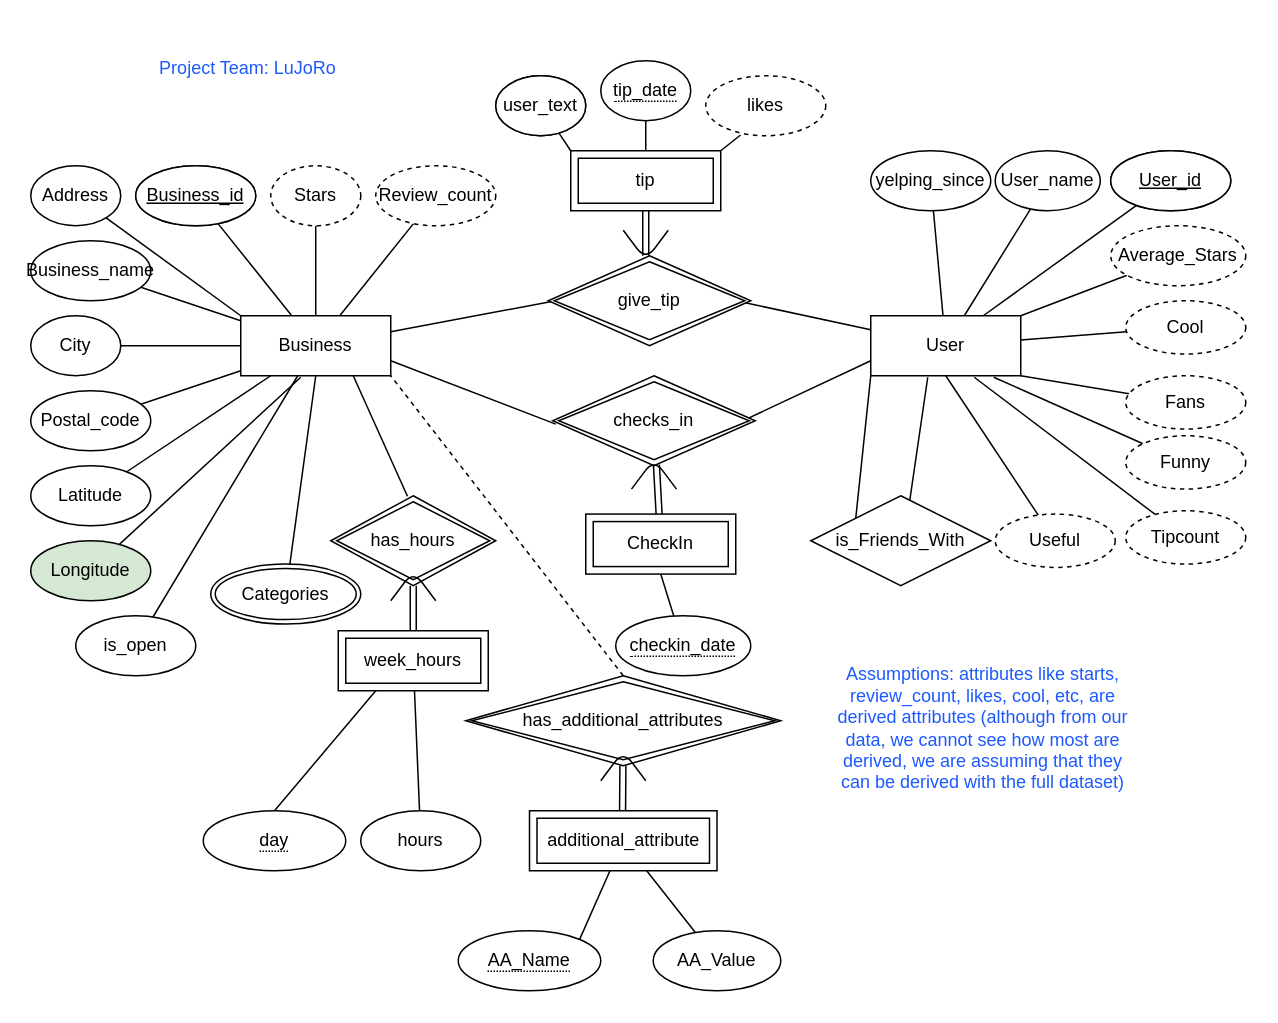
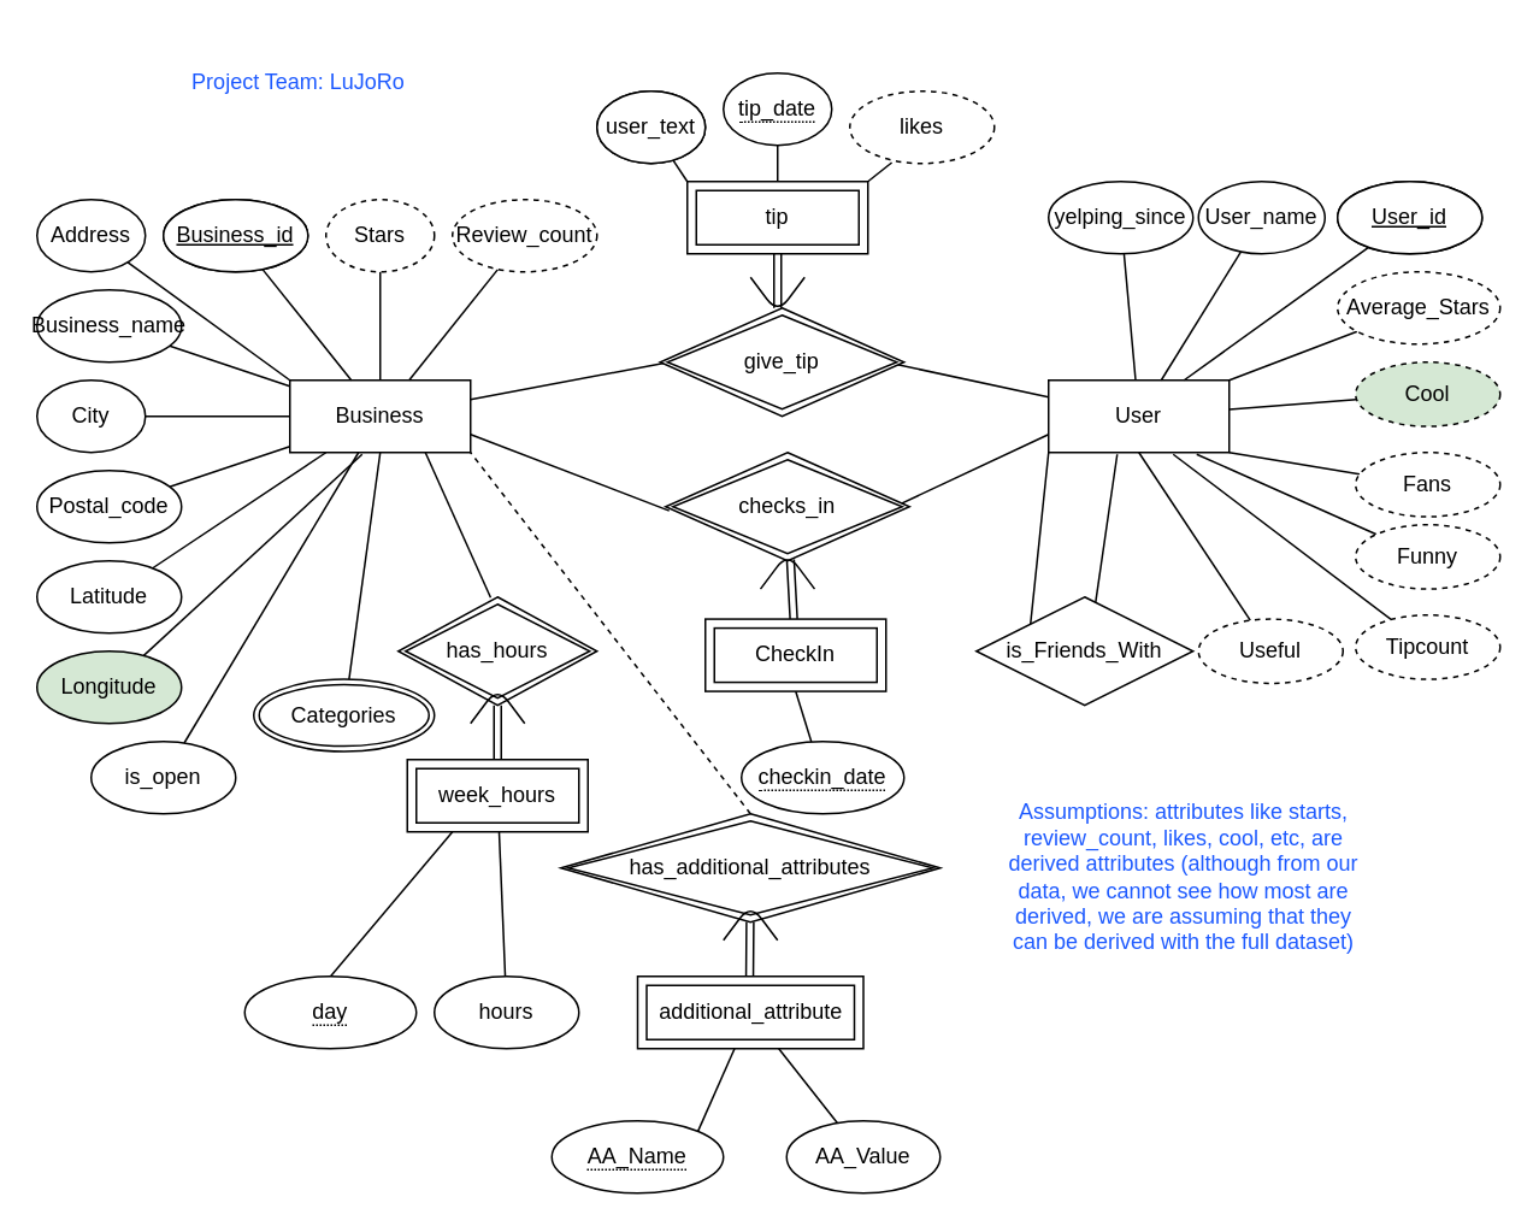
  <mxCell id="0" />
  <mxCell id="1" parent="0" />
  <mxCell id="2" style="edgeStyle=none;rounded=0;orthogonalLoop=1;jettySize=auto;html=1;entryX=0;entryY=0.5;entryDx=0;entryDy=0;endArrow=none;endFill=0;" parent="1" source="3" edge="1"><mxGeometry relative="1" as="geometry"><mxPoint x="370" y="200" as="targetPoint" /></mxGeometry></mxCell>
  <mxCell id="3" value="Business" style="whiteSpace=wrap;html=1;align=center;" parent="1" vertex="1"><mxGeometry x="160" y="210" width="100" height="40" as="geometry" /></mxCell>
  <mxCell id="4" value="" style="edgeStyle=none;rounded=0;orthogonalLoop=1;jettySize=auto;html=1;endArrow=none;endFill=0;" parent="1" source="5" target="3" edge="1"><mxGeometry relative="1" as="geometry" /></mxCell>
  <mxCell id="5" value="Business_name" style="ellipse;whiteSpace=wrap;html=1;align=center;" parent="1" vertex="1"><mxGeometry x="20" y="160" width="80" height="40" as="geometry" /></mxCell>
  <mxCell id="6" value="" style="edgeStyle=none;rounded=0;orthogonalLoop=1;jettySize=auto;html=1;endArrow=none;endFill=0;entryX=0;entryY=0;entryDx=0;entryDy=0;" parent="1" source="7" target="3" edge="1"><mxGeometry relative="1" as="geometry" /></mxCell>
  <mxCell id="7" value="Address" style="ellipse;whiteSpace=wrap;html=1;align=center;" parent="1" vertex="1"><mxGeometry x="20" y="110" width="60" height="40" as="geometry" /></mxCell>
  <mxCell id="8" value="" style="rounded=0;orthogonalLoop=1;jettySize=auto;html=1;endArrow=none;endFill=0;" parent="1" source="9" target="3" edge="1"><mxGeometry relative="1" as="geometry" /></mxCell>
  <mxCell id="9" value="&lt;u&gt;Business_id&lt;/u&gt;" style="ellipse;whiteSpace=wrap;html=1;align=center;" parent="1" vertex="1"><mxGeometry x="90" y="110" width="80" height="40" as="geometry" /></mxCell>
  <mxCell id="10" value="" style="edgeStyle=none;rounded=0;orthogonalLoop=1;jettySize=auto;html=1;endArrow=none;endFill=0;entryX=0;entryY=0.5;entryDx=0;entryDy=0;" parent="1" source="11" target="3" edge="1"><mxGeometry relative="1" as="geometry" /></mxCell>
  <mxCell id="11" value="City" style="ellipse;whiteSpace=wrap;html=1;align=center;" parent="1" vertex="1"><mxGeometry x="20" y="210" width="60" height="40" as="geometry" /></mxCell>
  <mxCell id="12" value="" style="edgeStyle=none;rounded=0;orthogonalLoop=1;jettySize=auto;html=1;endArrow=none;endFill=0;" parent="1" source="13" target="3" edge="1"><mxGeometry relative="1" as="geometry" /></mxCell>
  <mxCell id="13" value="Postal_code" style="ellipse;whiteSpace=wrap;html=1;align=center;" parent="1" vertex="1"><mxGeometry x="20" y="260" width="80" height="40" as="geometry" /></mxCell>
  <mxCell id="14" value="" style="edgeStyle=none;rounded=0;orthogonalLoop=1;jettySize=auto;html=1;endArrow=none;endFill=0;" parent="1" source="15" target="3" edge="1"><mxGeometry relative="1" as="geometry" /></mxCell>
  <mxCell id="15" value="Latitude" style="ellipse;whiteSpace=wrap;html=1;align=center;" parent="1" vertex="1"><mxGeometry x="20" y="310" width="80" height="40" as="geometry" /></mxCell>
  <mxCell id="16" style="edgeStyle=none;rounded=0;orthogonalLoop=1;jettySize=auto;html=1;endArrow=none;endFill=0;" parent="1" source="17" edge="1"><mxGeometry relative="1" as="geometry"><mxPoint x="200" y="251" as="targetPoint" /></mxGeometry></mxCell>
  <mxCell id="17" value="Longitude" style="ellipse;whiteSpace=wrap;html=1;align=center;fillColor=#d5e8d4;" parent="1" vertex="1"><mxGeometry x="20" y="360" width="80" height="40" as="geometry" /></mxCell>
  <mxCell id="18" value="" style="edgeStyle=none;rounded=0;orthogonalLoop=1;jettySize=auto;html=1;endArrow=none;endFill=0;" parent="1" source="19" target="3" edge="1"><mxGeometry relative="1" as="geometry" /></mxCell>
  <mxCell id="19" value="Stars" style="ellipse;whiteSpace=wrap;html=1;align=center;dashed=1;" parent="1" vertex="1"><mxGeometry x="180" y="110" width="60" height="40" as="geometry" /></mxCell>
  <mxCell id="20" value="" style="edgeStyle=none;rounded=0;orthogonalLoop=1;jettySize=auto;html=1;endArrow=none;endFill=0;" parent="1" source="21" target="3" edge="1"><mxGeometry relative="1" as="geometry" /></mxCell>
  <mxCell id="21" value="Review_count" style="ellipse;whiteSpace=wrap;html=1;align=center;dashed=1;" parent="1" vertex="1"><mxGeometry x="250" y="110" width="80" height="40" as="geometry" /></mxCell>
  <mxCell id="22" value="" style="edgeStyle=none;rounded=0;orthogonalLoop=1;jettySize=auto;html=1;endArrow=none;endFill=0;" parent="1" source="23" target="3" edge="1"><mxGeometry relative="1" as="geometry" /></mxCell>
  <mxCell id="23" value="is_open" style="ellipse;whiteSpace=wrap;html=1;align=center;" parent="1" vertex="1"><mxGeometry x="50" y="410" width="80" height="40" as="geometry" /></mxCell>
  <mxCell id="24" style="edgeStyle=none;rounded=0;orthogonalLoop=1;jettySize=auto;html=1;entryX=0.5;entryY=1;entryDx=0;entryDy=0;endArrow=none;endFill=0;" parent="1" source="25" target="3" edge="1"><mxGeometry relative="1" as="geometry" /></mxCell>
  <mxCell id="25" value="Categories" style="ellipse;shape=doubleEllipse;margin=3;whiteSpace=wrap;html=1;align=center;" parent="1" vertex="1"><mxGeometry x="140" y="375.56" width="100" height="40" as="geometry" /></mxCell>
  <mxCell id="26" style="edgeStyle=none;rounded=0;orthogonalLoop=1;jettySize=auto;html=1;entryX=1;entryY=0.5;entryDx=0;entryDy=0;endArrow=none;endFill=0;" parent="1" source="27" edge="1"><mxGeometry relative="1" as="geometry"><mxPoint x="490" y="200" as="targetPoint" /></mxGeometry></mxCell>
  <mxCell id="27" value="User" style="whiteSpace=wrap;html=1;align=center;" parent="1" vertex="1"><mxGeometry x="580" y="210" width="100" height="40" as="geometry" /></mxCell>
  <mxCell id="28" style="edgeStyle=none;rounded=0;orthogonalLoop=1;jettySize=auto;html=1;entryX=0.75;entryY=0;entryDx=0;entryDy=0;endArrow=none;endFill=0;" parent="1" source="29" target="27" edge="1"><mxGeometry relative="1" as="geometry" /></mxCell>
  <mxCell id="29" value="&lt;u&gt;User_id&lt;/u&gt;" style="ellipse;whiteSpace=wrap;html=1;align=center;" parent="1" vertex="1"><mxGeometry x="740" y="100" width="80" height="40" as="geometry" /></mxCell>
  <mxCell id="30" style="edgeStyle=none;rounded=0;orthogonalLoop=1;jettySize=auto;html=1;endArrow=none;endFill=0;" parent="1" source="31" target="27" edge="1"><mxGeometry relative="1" as="geometry" /></mxCell>
  <mxCell id="31" value="User_name" style="ellipse;whiteSpace=wrap;html=1;align=center;" parent="1" vertex="1"><mxGeometry x="663" y="100" width="70" height="40" as="geometry" /></mxCell>
  <mxCell id="32" style="edgeStyle=none;rounded=0;orthogonalLoop=1;jettySize=auto;html=1;entryX=1;entryY=0;entryDx=0;entryDy=0;endArrow=none;endFill=0;" parent="1" source="33" target="27" edge="1"><mxGeometry relative="1" as="geometry" /></mxCell>
  <mxCell id="33" value="Average_Stars" style="ellipse;whiteSpace=wrap;html=1;align=center;dashed=1;" parent="1" vertex="1"><mxGeometry x="740" y="150" width="90" height="40" as="geometry" /></mxCell>
  <mxCell id="34" value="" style="edgeStyle=none;rounded=0;orthogonalLoop=1;jettySize=auto;html=1;endArrow=none;endFill=0;" parent="1" source="35" target="27" edge="1"><mxGeometry relative="1" as="geometry" /></mxCell>
- <mxCell id="35" value="Cool" style="ellipse;whiteSpace=wrap;html=1;align=center;dashed=1;" parent="1" vertex="1"><mxGeometry x="750" y="200" width="80" height="35.56" as="geometry" /></mxCell>
+ <mxCell id="35" value="Cool" style="ellipse;whiteSpace=wrap;html=1;align=center;dashed=1;fillColor=#d5e8d4;" parent="1" vertex="1"><mxGeometry x="750" y="200" width="80" height="35.56" as="geometry" /></mxCell>
  <mxCell id="36" style="edgeStyle=none;rounded=0;orthogonalLoop=1;jettySize=auto;html=1;endArrow=none;endFill=0;" parent="1" source="37" target="27" edge="1"><mxGeometry relative="1" as="geometry" /></mxCell>
  <mxCell id="37" value="yelping_since" style="ellipse;whiteSpace=wrap;html=1;align=center;" parent="1" vertex="1"><mxGeometry x="580" y="100" width="80" height="40" as="geometry" /></mxCell>
  <mxCell id="38" style="edgeStyle=none;rounded=0;orthogonalLoop=1;jettySize=auto;html=1;entryX=1;entryY=1;entryDx=0;entryDy=0;endArrow=none;endFill=0;" parent="1" source="39" target="27" edge="1"><mxGeometry relative="1" as="geometry" /></mxCell>
  <mxCell id="39" value="Fans" style="ellipse;whiteSpace=wrap;html=1;align=center;dashed=1;" parent="1" vertex="1"><mxGeometry x="750" y="250" width="80" height="35.56" as="geometry" /></mxCell>
  <mxCell id="40" style="edgeStyle=none;rounded=0;orthogonalLoop=1;jettySize=auto;html=1;entryX=0.82;entryY=1.025;entryDx=0;entryDy=0;entryPerimeter=0;endArrow=none;endFill=0;" parent="1" source="41" target="27" edge="1"><mxGeometry relative="1" as="geometry" /></mxCell>
  <mxCell id="41" value="Funny" style="ellipse;whiteSpace=wrap;html=1;align=center;dashed=1;" parent="1" vertex="1"><mxGeometry x="750" y="290" width="80" height="35.56" as="geometry" /></mxCell>
  <mxCell id="42" style="edgeStyle=none;rounded=0;orthogonalLoop=1;jettySize=auto;html=1;endArrow=none;endFill=0;entryX=0.69;entryY=1.025;entryDx=0;entryDy=0;entryPerimeter=0;" parent="1" source="43" target="27" edge="1"><mxGeometry relative="1" as="geometry"><mxPoint x="638" y="250" as="targetPoint" /></mxGeometry></mxCell>
  <mxCell id="43" value="Tipcount" style="ellipse;whiteSpace=wrap;html=1;align=center;dashed=1;" parent="1" vertex="1"><mxGeometry x="750" y="340" width="80" height="35.56" as="geometry" /></mxCell>
  <mxCell id="44" style="edgeStyle=none;rounded=0;orthogonalLoop=1;jettySize=auto;html=1;entryX=0.5;entryY=1;entryDx=0;entryDy=0;endArrow=none;endFill=0;" parent="1" source="45" target="27" edge="1"><mxGeometry relative="1" as="geometry" /></mxCell>
  <mxCell id="45" value="Useful" style="ellipse;whiteSpace=wrap;html=1;align=center;dashed=1;" parent="1" vertex="1"><mxGeometry x="663" y="342.22" width="80" height="35.56" as="geometry" /></mxCell>
  <mxCell id="46" style="edgeStyle=none;rounded=0;orthogonalLoop=1;jettySize=auto;html=1;entryX=1;entryY=0.75;entryDx=0;entryDy=0;endArrow=none;endFill=0;exitX=0;exitY=0.5;exitDx=0;exitDy=0;" parent="1" target="3" edge="1"><mxGeometry relative="1" as="geometry"><mxPoint x="370" y="282.22" as="sourcePoint" /></mxGeometry></mxCell>
  <mxCell id="47" style="edgeStyle=none;rounded=0;orthogonalLoop=1;jettySize=auto;html=1;entryX=0;entryY=0.75;entryDx=0;entryDy=0;endArrow=none;endFill=0;exitX=1;exitY=0.5;exitDx=0;exitDy=0;" parent="1" target="27" edge="1"><mxGeometry relative="1" as="geometry"><mxPoint x="490" y="282.22" as="sourcePoint" /></mxGeometry></mxCell>
  <mxCell id="48" style="edgeStyle=none;rounded=0;orthogonalLoop=1;jettySize=auto;html=1;entryX=1;entryY=0;entryDx=0;entryDy=0;endArrow=none;endFill=0;" edge="1" parent="1" target="77"><mxGeometry relative="1" as="geometry"><mxPoint x="493.223" y="89.483" as="sourcePoint" /></mxGeometry></mxCell>
  <mxCell id="49" style="edgeStyle=none;rounded=0;orthogonalLoop=1;jettySize=auto;html=1;entryX=0;entryY=0;entryDx=0;entryDy=0;endArrow=none;endFill=0;" edge="1" parent="1" source="50" target="77"><mxGeometry relative="1" as="geometry"><mxPoint x="410" y="110" as="targetPoint" /></mxGeometry></mxCell>
  <mxCell id="50" value="Text" style="ellipse;whiteSpace=wrap;html=1;align=center;" parent="1" vertex="1"><mxGeometry x="330" y="50" width="60" height="40" as="geometry" /></mxCell>
  <mxCell id="51" style="edgeStyle=none;rounded=0;orthogonalLoop=1;jettySize=auto;html=1;entryX=0;entryY=1;entryDx=0;entryDy=0;endArrow=none;endFill=0;exitX=0;exitY=0;exitDx=0;exitDy=0;" parent="1" source="53" target="27" edge="1"><mxGeometry relative="1" as="geometry" /></mxCell>
  <mxCell id="52" style="edgeStyle=none;rounded=0;orthogonalLoop=1;jettySize=auto;html=1;entryX=0.38;entryY=1.025;entryDx=0;entryDy=0;entryPerimeter=0;endArrow=none;endFill=0;" parent="1" target="27" edge="1"><mxGeometry relative="1" as="geometry"><mxPoint x="605" y="340" as="sourcePoint" /></mxGeometry></mxCell>
  <mxCell id="53" value="is_Friends_With" style="shape=rhombus;perimeter=rhombusPerimeter;whiteSpace=wrap;html=1;align=center;" parent="1" vertex="1"><mxGeometry x="540" y="330" width="120" height="60" as="geometry" /></mxCell>
  <mxCell id="54" style="edgeStyle=none;rounded=0;orthogonalLoop=1;jettySize=auto;html=1;entryX=0.75;entryY=1;entryDx=0;entryDy=0;endArrow=none;endFill=0;" edge="1" parent="1" target="3"><mxGeometry relative="1" as="geometry"><mxPoint x="271.142" y="330.316" as="sourcePoint" /></mxGeometry></mxCell>
  <mxCell id="55" style="edgeStyle=none;rounded=0;orthogonalLoop=1;jettySize=auto;html=1;entryX=1;entryY=1;entryDx=0;entryDy=0;endArrow=none;endFill=0;exitX=0.5;exitY=0;exitDx=0;exitDy=0;dashed=1;" edge="1" parent="1" source="57" target="3"><mxGeometry relative="1" as="geometry"><mxPoint x="419.091" y="450" as="sourcePoint" /></mxGeometry></mxCell>
  <mxCell id="56" style="edgeStyle=none;rounded=0;orthogonalLoop=1;jettySize=auto;html=1;endArrow=none;endFill=0;shape=link;" edge="1" parent="1" target="57"><mxGeometry relative="1" as="geometry"><mxPoint x="414.5" y="545" as="sourcePoint" /><mxPoint x="414.5" y="515" as="targetPoint" /></mxGeometry></mxCell>
  <mxCell id="57" value="has_additional_attributes" style="shape=rhombus;double=1;perimeter=rhombusPerimeter;whiteSpace=wrap;html=1;align=center;" vertex="1" parent="1"><mxGeometry x="310" y="450" width="210" height="60" as="geometry" /></mxCell>
  <mxCell id="58" value="additional_attribute" style="shape=ext;margin=3;double=1;whiteSpace=wrap;html=1;align=center;" vertex="1" parent="1"><mxGeometry x="352.5" y="540" width="125" height="40" as="geometry" /></mxCell>
  <mxCell id="59" style="edgeStyle=none;rounded=0;orthogonalLoop=1;jettySize=auto;html=1;endArrow=none;endFill=0;exitX=1;exitY=0;exitDx=0;exitDy=0;" edge="1" parent="1" source="63" target="58"><mxGeometry relative="1" as="geometry"><mxPoint x="380.589" y="620.713" as="sourcePoint" /></mxGeometry></mxCell>
  <mxCell id="60" value="" style="endArrow=none;html=1;" edge="1" parent="1"><mxGeometry width="50" height="50" relative="1" as="geometry"><mxPoint x="400" y="520" as="sourcePoint" /><mxPoint x="430" y="520" as="targetPoint" /><Array as="points"><mxPoint x="415" y="500" /></Array></mxGeometry></mxCell>
  <mxCell id="61" style="edgeStyle=none;rounded=0;orthogonalLoop=1;jettySize=auto;html=1;endArrow=none;endFill=0;" edge="1" parent="1" source="62" target="58"><mxGeometry relative="1" as="geometry" /></mxCell>
  <mxCell id="62" value="AA_Value" style="ellipse;whiteSpace=wrap;html=1;align=center;" vertex="1" parent="1"><mxGeometry x="435" y="620" width="85" height="40" as="geometry" /></mxCell>
  <mxCell id="63" value="&lt;span style=&quot;border-bottom: 1px dotted&quot;&gt;AA_Name&lt;/span&gt;" style="ellipse;whiteSpace=wrap;html=1;align=center;" vertex="1" parent="1"><mxGeometry x="305" y="620" width="95" height="40" as="geometry" /></mxCell>
  <mxCell id="64" style="edgeStyle=none;rounded=0;orthogonalLoop=1;jettySize=auto;html=1;entryX=0.5;entryY=1;entryDx=0;entryDy=0;endArrow=none;endFill=0;shape=link;" edge="1" parent="1" source="65" target="69"><mxGeometry relative="1" as="geometry" /></mxCell>
  <mxCell id="65" value="week_hours" style="shape=ext;margin=3;double=1;whiteSpace=wrap;html=1;align=center;" vertex="1" parent="1"><mxGeometry x="225" y="420" width="100" height="40" as="geometry" /></mxCell>
  <mxCell id="66" style="edgeStyle=none;rounded=0;orthogonalLoop=1;jettySize=auto;html=1;entryX=0.25;entryY=1;entryDx=0;entryDy=0;endArrow=none;endFill=0;exitX=0.5;exitY=0;exitDx=0;exitDy=0;" edge="1" parent="1" source="71" target="65"><mxGeometry relative="1" as="geometry"><mxPoint x="223.282" y="468.906" as="sourcePoint" /></mxGeometry></mxCell>
  <mxCell id="67" style="edgeStyle=none;rounded=0;orthogonalLoop=1;jettySize=auto;html=1;endArrow=none;endFill=0;" edge="1" parent="1" source="68" target="65"><mxGeometry relative="1" as="geometry" /></mxCell>
  <mxCell id="68" value="hours" style="ellipse;whiteSpace=wrap;html=1;align=center;" vertex="1" parent="1"><mxGeometry x="240" y="540" width="80" height="40" as="geometry" /></mxCell>
  <mxCell id="69" value="has_hours" style="shape=rhombus;double=1;perimeter=rhombusPerimeter;whiteSpace=wrap;html=1;align=center;" vertex="1" parent="1"><mxGeometry x="220" y="330" width="110" height="60" as="geometry" /></mxCell>
  <mxCell id="70" value="" style="endArrow=none;html=1;" edge="1" parent="1"><mxGeometry width="50" height="50" relative="1" as="geometry"><mxPoint x="260" y="400" as="sourcePoint" /><mxPoint x="290" y="400" as="targetPoint" /><Array as="points"><mxPoint x="275" y="380" /></Array></mxGeometry></mxCell>
  <mxCell id="71" value="&lt;span style=&quot;border-bottom: 1px dotted&quot;&gt;day&lt;/span&gt;" style="ellipse;whiteSpace=wrap;html=1;align=center;" vertex="1" parent="1"><mxGeometry x="135" y="540" width="95" height="40" as="geometry" /></mxCell>
  <mxCell id="72" style="edgeStyle=none;rounded=0;orthogonalLoop=1;jettySize=auto;html=1;endArrow=none;endFill=0;" edge="1" parent="1"><mxGeometry relative="1" as="geometry"><mxPoint x="430" y="80" as="sourcePoint" /><mxPoint x="430" y="100" as="targetPoint" /></mxGeometry></mxCell>
  <mxCell id="73" value="&lt;u&gt;Business_id&lt;/u&gt;" style="ellipse;whiteSpace=wrap;html=1;align=center;" vertex="1" parent="1"><mxGeometry x="90" y="110" width="80" height="40" as="geometry" /></mxCell>
  <mxCell id="74" value="&lt;u&gt;User_id&lt;/u&gt;" style="ellipse;whiteSpace=wrap;html=1;align=center;" vertex="1" parent="1"><mxGeometry x="740" y="100" width="80" height="40" as="geometry" /></mxCell>
  <mxCell id="75" value="user_text" style="ellipse;whiteSpace=wrap;html=1;align=center;" vertex="1" parent="1"><mxGeometry x="330" y="50" width="60" height="40" as="geometry" /></mxCell>
  <mxCell id="76" value="" style="edgeStyle=none;rounded=0;orthogonalLoop=1;jettySize=auto;html=1;endArrow=none;endFill=0;shape=link;" edge="1" parent="1" source="77"><mxGeometry relative="1" as="geometry"><mxPoint x="430" y="170" as="targetPoint" /></mxGeometry></mxCell>
  <mxCell id="77" value="tip" style="shape=ext;margin=3;double=1;whiteSpace=wrap;html=1;align=center;" vertex="1" parent="1"><mxGeometry x="380" y="100" width="100" height="40" as="geometry" /></mxCell>
  <mxCell id="78" value="" style="endArrow=none;html=1;" edge="1" parent="1"><mxGeometry width="50" height="50" relative="1" as="geometry"><mxPoint x="415" y="153" as="sourcePoint" /><mxPoint x="445" y="153" as="targetPoint" /><Array as="points"><mxPoint x="430" y="173" /></Array></mxGeometry></mxCell>
  <mxCell id="79" value="give_tip" style="shape=rhombus;double=1;perimeter=rhombusPerimeter;whiteSpace=wrap;html=1;align=center;" vertex="1" parent="1"><mxGeometry x="365" y="170" width="135" height="60" as="geometry" /></mxCell>
  <mxCell id="80" value="&lt;span style=&quot;border-bottom: 1px dotted&quot;&gt;tip_date&lt;/span&gt;" style="ellipse;whiteSpace=wrap;html=1;align=center;" vertex="1" parent="1"><mxGeometry x="400" y="40" width="60" height="40" as="geometry" /></mxCell>
  <mxCell id="81" style="edgeStyle=none;rounded=0;orthogonalLoop=1;jettySize=auto;html=1;entryX=0.5;entryY=1;entryDx=0;entryDy=0;endArrow=none;endFill=0;" edge="1" parent="1" source="82" target="85"><mxGeometry relative="1" as="geometry" /></mxCell>
  <mxCell id="82" value="&lt;span style=&quot;border-bottom: 1px dotted&quot;&gt;checkin_date&lt;/span&gt;" style="ellipse;whiteSpace=wrap;html=1;align=center;" vertex="1" parent="1"><mxGeometry x="410" y="410" width="90" height="40" as="geometry" /></mxCell>
  <mxCell id="83" value="checks_in" style="shape=rhombus;double=1;perimeter=rhombusPerimeter;whiteSpace=wrap;html=1;align=center;" vertex="1" parent="1"><mxGeometry x="368" y="250" width="135" height="60" as="geometry" /></mxCell>
  <mxCell id="84" style="edgeStyle=none;rounded=0;orthogonalLoop=1;jettySize=auto;html=1;endArrow=none;endFill=0;shape=link;" edge="1" parent="1" source="85" target="83"><mxGeometry relative="1" as="geometry" /></mxCell>
  <mxCell id="85" value="CheckIn" style="shape=ext;margin=3;double=1;whiteSpace=wrap;html=1;align=center;" vertex="1" parent="1"><mxGeometry x="390" y="342.22" width="100" height="40" as="geometry" /></mxCell>
  <mxCell id="86" value="" style="endArrow=none;html=1;" edge="1" parent="1"><mxGeometry width="50" height="50" relative="1" as="geometry"><mxPoint x="420.5" y="325.56" as="sourcePoint" /><mxPoint x="450.5" y="325.56" as="targetPoint" /><Array as="points"><mxPoint x="435.5" y="305.56" /></Array></mxGeometry></mxCell>
  <mxCell id="87" value="likes" style="ellipse;whiteSpace=wrap;html=1;align=center;dashed=1;" vertex="1" parent="1"><mxGeometry x="470" y="50" width="80" height="40" as="geometry" /></mxCell>
  <mxCell id="88" value="&lt;font color=&quot;#1c59ff&quot;&gt;Assumptions: attributes like starts, review_count, likes, cool, etc, are derived attributes (although from our data, we cannot see how most are derived, we are assuming that they can be derived with the full dataset)&lt;/font&gt;" style="text;html=1;strokeColor=none;fillColor=none;align=center;verticalAlign=middle;whiteSpace=wrap;rounded=0;" vertex="1" parent="1"><mxGeometry x="550" y="410" width="210" height="150" as="geometry" /></mxCell>
  <mxCell id="89" value="&lt;font color=&quot;#1c59ff&quot;&gt;Project Team: LuJoRo&lt;/font&gt;" style="text;html=1;strokeColor=none;fillColor=none;align=center;verticalAlign=middle;whiteSpace=wrap;rounded=0;" vertex="1" parent="1"><mxGeometry x="60" y="20" width="210" height="50" as="geometry" /></mxCell>
